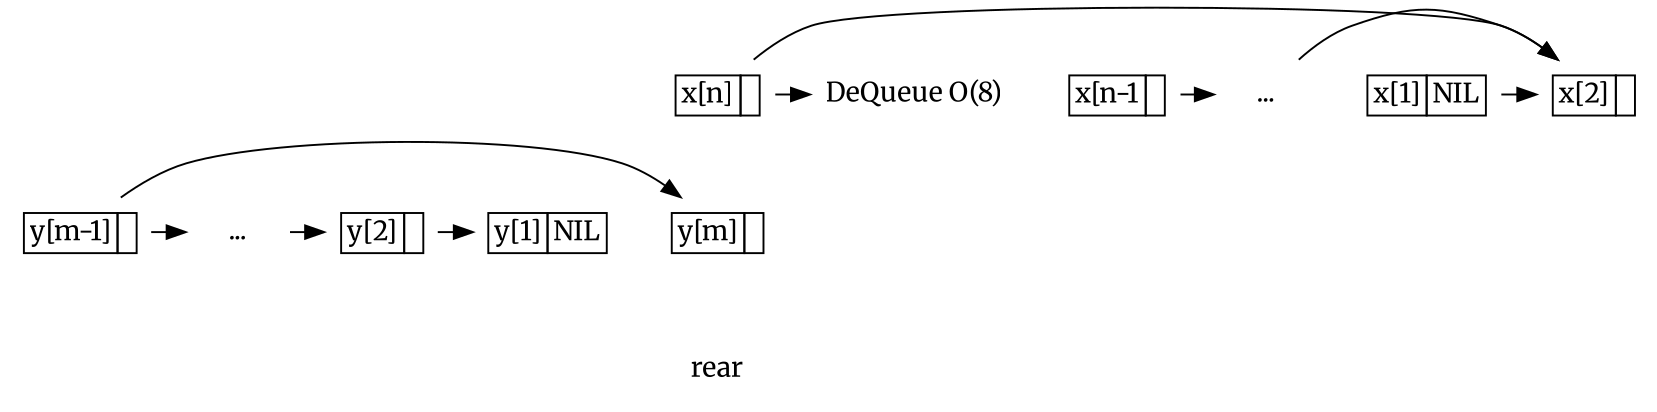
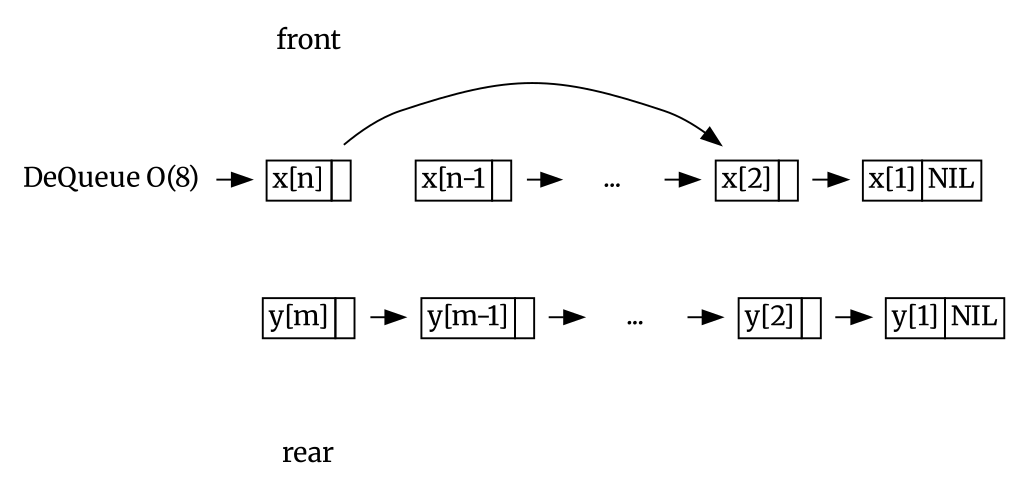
  digraph {
    fontname=Merriweather
    node [fontname=Merriweather shape=plaintext]
    edge [fontname=Merriweather]
    n1 [label="DeQueue O(8)"]
    n2 [label=<<table  BORDER="0" CELLBORDER="1" CELLSPACING="0">             <tr><td>x[n]</td><td> </td></tr></table>>]
    n3 [label=<<table BORDER="0" CELLBORDER="1" CELLSPACING="0">             <tr><td>x[n-1</td><td> </td></tr></table>>]
    n4 [label="..."]
    n5 [label=<<table BORDER="0" CELLBORDER="1" CELLSPACING="0">             <tr><td>x[2]</td><td> </td></tr></table>>]
    n6 [label=<<table BORDER="0" CELLBORDER="1" CELLSPACING="0">             <tr><td>x[1]</td><td>NIL</td></tr></table>>]
    n7 [label=<<table BORDER="0" CELLBORDER="1" CELLSPACING="0">            <tr><td>y[m]</td><td> </td></tr></table>>]
    n8 [label=<<table BORDER="0" CELLBORDER="1" CELLSPACING="0">            <tr><td>y[m-1]</td><td> </td></tr></table>>]
    n9 [label="..."]
    n10 [label=<<table BORDER="0" CELLBORDER="1" CELLSPACING="0">             <tr><td>y[2]</td><td> </td></tr></table>>]
    n11 [label=<<table  BORDER="0" CELLBORDER="1" CELLSPACING="0">                <tr><td>y[1]</td><td>NIL</td></tr></table>>]
    rear
+   front
    subgraph sub_1 {
      rank=same
      n1
      n2
      n3
      n4
      n5
      n6
    }
    subgraph sub_2 {
      rank=same
      n7
      n8
      n9
      n10
      n11
    }
-   n2 -> n1
+   n1 -> n2
    n2 -> n5
    n2 -> n7 [style=invis]
    n3 -> n4
    n4 -> n5
-   n6 -> n5
-   n8 -> n7
+   n5 -> n6
+   n7 -> n8
    n7 -> rear [style=invis]
    n8 -> n9
    n9 -> n10
    n10 -> n11
    rear -> n7 [style=invis]
+   front -> n2 [style=invis]
+   front -> n2 [style=invis]
  }
